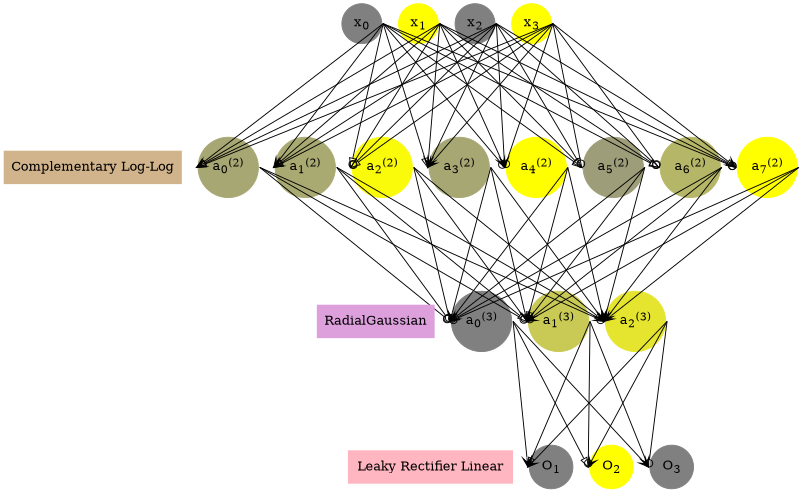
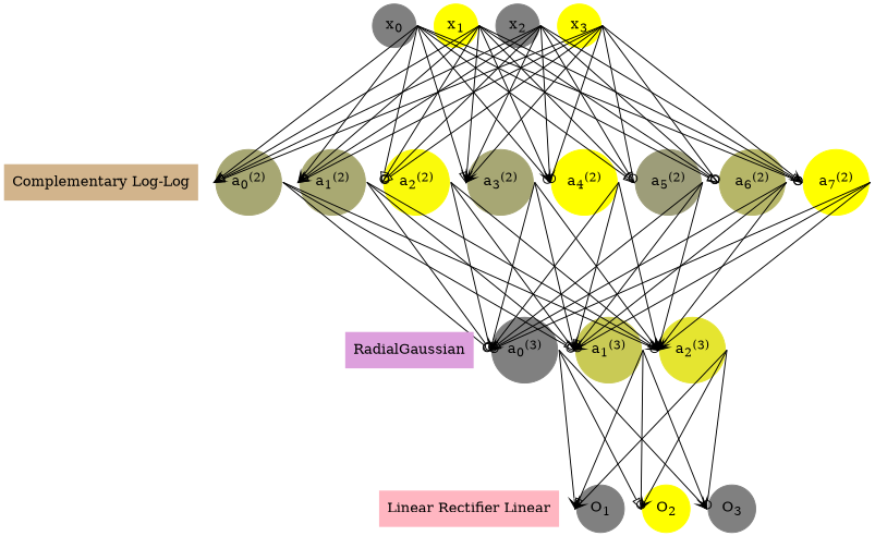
  digraph {
    rankdir=TB
    ranksep=1.4
    splines=false
    node [color="0.1667, 0.0, 0.5" fillcolor="0.1667, 0.0, 0.5" shape=circle style=filled]
    edge [headport=w style=solid tailport=e arrowhead=vee]
    n1 [label=<x<sub>0</sub>>]
    n2 [color="0.1667, 1.0, 1.0" fillcolor="0.1667, 1.0, 1.0" label=<x<sub>1</sub>>]
    n3 [label=<x<sub>2</sub>>]
    n4 [color="0.1667, 1.0, 1.0" fillcolor="0.1667, 1.0, 1.0" label=<x<sub>3</sub>>]
    n5 [color="0.1667, 0.309159, 0.654579" fillcolor="0.1667, 0.309159, 0.654579" label=<a<sub>0</sub><sup>(2)</sup>>]
    n6 [color="0.1667, 0.322184, 0.661092" fillcolor="0.1667, 0.322184, 0.661092" label=<a<sub>1</sub><sup>(2)</sup>>]
    n7 [color="0.1667, 0.954837, 0.977418" fillcolor="0.1667, 0.954837, 0.977418" label=<a<sub>2</sub><sup>(2)</sup>>]
    n8 [color="0.1667, 0.305429, 0.652714" fillcolor="0.1667, 0.305429, 0.652714" label=<a<sub>3</sub><sup>(2)</sup>>]
    n9 [color="0.1667, 0.999497, 0.999748" fillcolor="0.1667, 0.999497, 0.999748" label=<a<sub>4</sub><sup>(2)</sup>>]
    n10 [color="0.1667, 0.228118, 0.614059" fillcolor="0.1667, 0.228118, 0.614059" label=<a<sub>5</sub><sup>(2)</sup>>]
    n11 [color="0.1667, 0.424361, 0.712181" fillcolor="0.1667, 0.424361, 0.712181" label=<a<sub>6</sub><sup>(2)</sup>>]
    n12 [color="0.1667, 1.000000, 1.000000" fillcolor="0.1667, 1.000000, 1.000000" label=<a<sub>7</sub><sup>(2)</sup>>]
    n13 [color="0.1667, 0.000105, 0.500053" fillcolor="0.1667, 0.000105, 0.500053" label=<a<sub>0</sub><sup>(3)</sup>>]
    n14 [color="0.1667, 0.578172, 0.789086" fillcolor="0.1667, 0.578172, 0.789086" label=<a<sub>1</sub><sup>(3)</sup>>]
    n15 [color="0.1667, 0.789923, 0.894962" fillcolor="0.1667, 0.789923, 0.894962" label=<a<sub>2</sub><sup>(3)</sup>>]
    n16 [label=<O<sub>1</sub>>]
    n17 [color="0.1667, 1.0, 1.0" fillcolor="0.1667, 1.0, 1.0" label=<O<sub>2</sub>>]
    n18 [label=<O<sub>3</sub>>]
    n19 [label="Complementary Log-Log" shape=plaintext fillcolor=tan color=""]
    n20 [label=RadialGaussian shape=plaintext fillcolor=plum color=""]
-   n21 [label="Leaky Rectifier Linear" shape=plaintext fillcolor=lightpink color=""]
+   n21 [label="Linear Rectifier Linear" shape=plaintext fillcolor=lightpink color=""]
    subgraph sub_1 {
      n1
    }
    subgraph sub_2 {
      n2
    }
    subgraph sub_3 {
      n3
    }
    subgraph sub_4 {
      n4
    }
    subgraph sub_5 {
      n5
    }
    subgraph sub_6 {
      n6
    }
    subgraph sub_7 {
      n7
    }
    subgraph sub_8 {
      n8
    }
    subgraph sub_9 {
      n9
    }
    subgraph sub_10 {
      n10
    }
    subgraph sub_11 {
      n11
    }
    subgraph sub_12 {
      n12
    }
    subgraph sub_13 {
      n13
    }
    subgraph sub_14 {
      n14
    }
    subgraph sub_15 {
      n15
    }
    subgraph sub_16 {
      n16
    }
    subgraph sub_17 {
      n17
    }
    subgraph sub_18 {
      n18
    }
    subgraph sub_19 {
      rank=same
      n1
      n2
      n3
      n4
    }
    subgraph sub_20 {
      rank=same
      n5
      n6
      n7
      n8
      n9
      n10
      n11
      n12
    }
    subgraph sub_21 {
      rank=same
      n13
      n14
      n15
    }
    subgraph sub_22 {
      rank=same
      n16
      n17
      n18
    }
    subgraph sub_23 {
      rank=same
      n5
      n19
    }
    subgraph sub_24 {
      rank=same
      n13
      n20
    }
    subgraph sub_25 {
      rank=same
      n16
      n21
    }
    n1 -> n2 [style=invis arrowhead=""]
    n1 -> n5 [arrowhead=onormal]
    n1 -> n6
    n1 -> n7 [arrowhead=onormal]
    n1 -> n8 [arrowhead=onormal]
    n1 -> n9 [arrowhead=odot]
    n1 -> n10 [arrowhead=onormal]
    n1 -> n11 [arrowhead=onormal]
    n1 -> n12 [arrowhead=odot]
    n2 -> n3 [style=invis arrowhead=""]
    n2 -> n5
    n2 -> n6 [arrowhead=onormal]
    n2 -> n7 [arrowhead=odot]
    n2 -> n8
    n2 -> n9
    n2 -> n10 [arrowhead=onormal]
    n2 -> n11 [arrowhead=onormal]
    n2 -> n12 [arrowhead=odot]
    n3 -> n4 [style=invis arrowhead=""]
    n3 -> n5 [arrowhead=onormal]
    n3 -> n6
    n3 -> n7 [arrowhead=odot]
    n3 -> n8
    n3 -> n9
    n3 -> n10 [arrowhead=onormal]
    n3 -> n11 [arrowhead=odot]
    n3 -> n12 [arrowhead=onormal]
    n4 -> n5 [arrowhead=onormal]
    n4 -> n6 [arrowhead=onormal]
    n4 -> n7 [arrowhead=onormal]
    n4 -> n8
    n4 -> n9 [arrowhead=odot]
    n4 -> n10 [arrowhead=odot]
    n4 -> n11 [arrowhead=odot]
    n4 -> n12
    n5 -> n6 [style=invis arrowhead=""]
    n5 -> n13 [arrowhead=odot]
    n5 -> n14 [arrowhead=odot]
    n5 -> n15 [arrowhead=odot]
    n6 -> n7 [style=invis arrowhead=""]
    n6 -> n13 [arrowhead=odot]
    n6 -> n14 [arrowhead=onormal]
    n6 -> n15
    n7 -> n8 [style=invis arrowhead=""]
    n7 -> n13 [arrowhead=odot]
    n7 -> n14 [arrowhead=odot]
    n7 -> n15 [arrowhead=onormal]
    n8 -> n9 [style=invis arrowhead=""]
    n8 -> n13
    n8 -> n14
    n8 -> n15
    n9 -> n10 [style=invis arrowhead=""]
    n9 -> n13 [arrowhead=odot]
    n9 -> n14 [arrowhead=onormal]
    n9 -> n15
    n10 -> n11 [style=invis arrowhead=""]
    n10 -> n13
    n10 -> n14
    n10 -> n15
    n11 -> n12 [style=invis arrowhead=""]
    n11 -> n13 [arrowhead=onormal]
    n11 -> n14 [arrowhead=odot]
    n11 -> n15
    n12 -> n13 [arrowhead=odot]
    n12 -> n14
    n12 -> n15
    n13 -> n14 [style=invis arrowhead=""]
    n13 -> n16
    n13 -> n17 [arrowhead=onormal]
    n13 -> n18
    n14 -> n15 [style=invis arrowhead=""]
    n14 -> n16 [arrowhead=onormal]
    n14 -> n17 [arrowhead=odot]
    n14 -> n18
    n15 -> n16
    n15 -> n17
    n15 -> n18 [arrowhead=odot]
    n16 -> n17 [style=invis arrowhead=""]
    n17 -> n18 [style=invis arrowhead=""]
    n19 -> n5 [style=invis arrowhead=""]
    n20 -> n13 [style=invis arrowhead=""]
    n21 -> n16 [style=invis arrowhead=""]
  }
